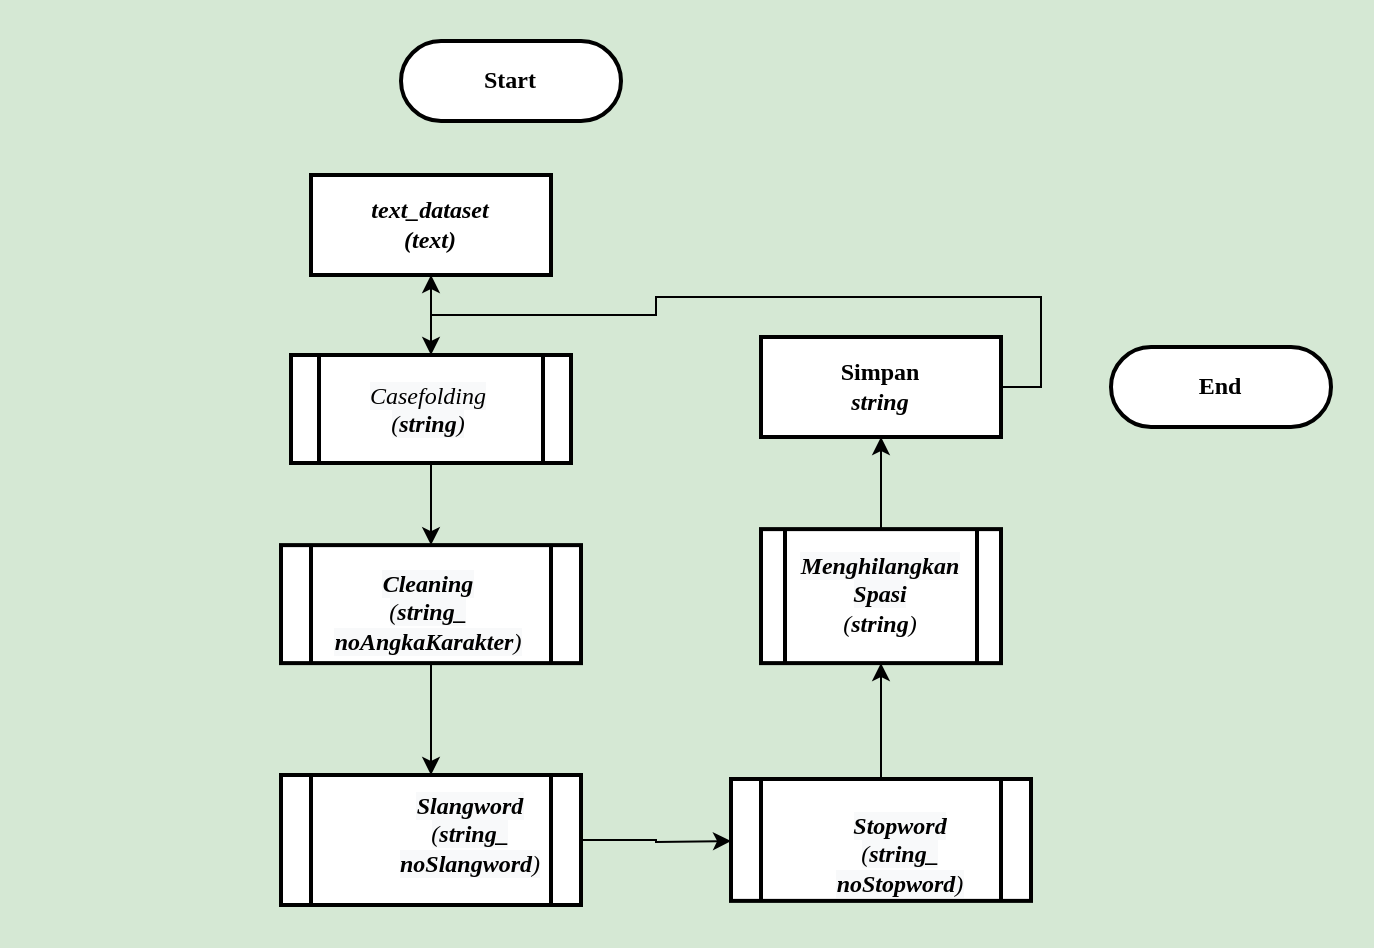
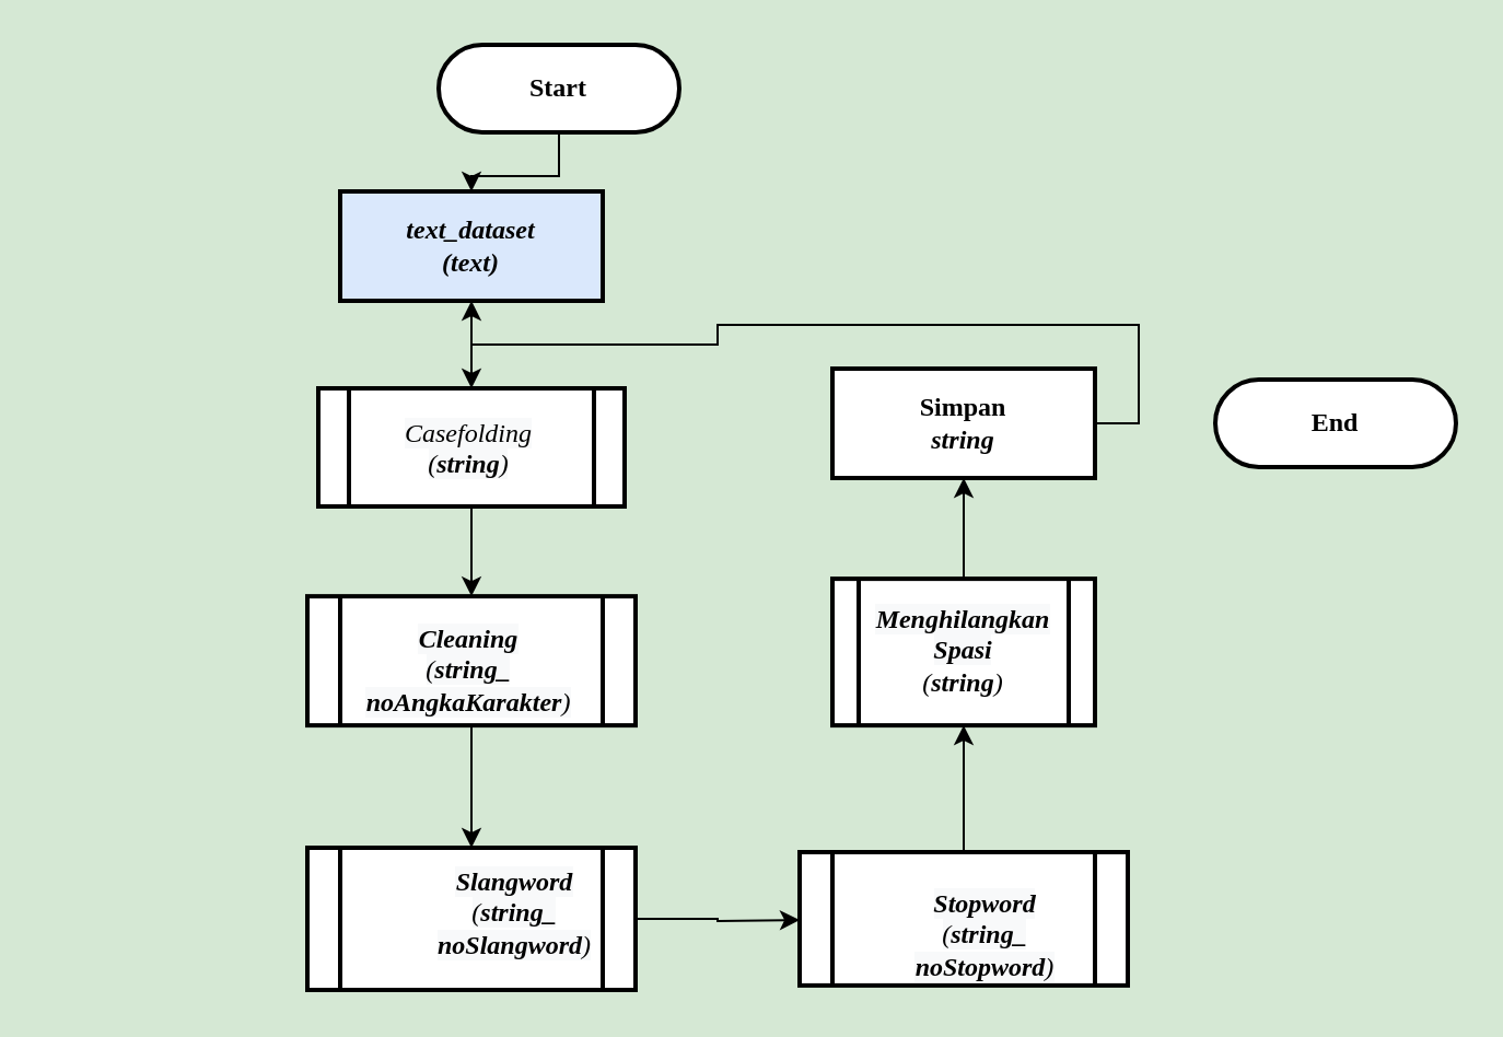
  <mxCell id="0" />
  <mxCell id="1" parent="0" />
  <mxCell id="2" style="edgeStyle=orthogonalEdgeStyle;rounded=0;orthogonalLoop=1;jettySize=auto;html=1;entryX=0.5;entryY=1;entryDx=0;entryDy=0;" parent="1" source="3" edge="1" target="19"><mxGeometry relative="1" as="geometry"><mxPoint x="621" y="144" as="targetPoint" /></mxGeometry></mxCell>
  <mxCell id="3" value="" style="verticalLabelPosition=bottom;verticalAlign=top;html=1;shape=process;whiteSpace=wrap;rounded=1;size=0.1;arcSize=0;strokeWidth=2;" parent="1" vertex="1"><mxGeometry x="380" y="264.06" width="120" height="67" as="geometry" /></mxCell>
  <mxCell id="4" style="edgeStyle=orthogonalEdgeStyle;rounded=0;orthogonalLoop=1;jettySize=auto;html=1;entryX=0.5;entryY=1;entryDx=0;entryDy=0;" parent="1" source="5" target="3" edge="1"><mxGeometry relative="1" as="geometry"><mxPoint x="520" y="43" as="targetPoint" /></mxGeometry></mxCell>
  <mxCell id="5" value="" style="verticalLabelPosition=bottom;verticalAlign=top;html=1;shape=process;whiteSpace=wrap;rounded=1;size=0.1;arcSize=0;strokeWidth=2;" parent="1" vertex="1"><mxGeometry x="365" y="389" width="150" height="60.94" as="geometry" /></mxCell>
  <mxCell id="6" style="edgeStyle=orthogonalEdgeStyle;rounded=0;orthogonalLoop=1;jettySize=auto;html=1;" parent="1" source="7" edge="1"><mxGeometry relative="1" as="geometry"><mxPoint x="365" y="420" as="targetPoint" /></mxGeometry></mxCell>
  <mxCell id="7" value="" style="verticalLabelPosition=bottom;verticalAlign=top;html=1;shape=process;whiteSpace=wrap;rounded=1;size=0.1;arcSize=0;strokeWidth=2;" parent="1" vertex="1"><mxGeometry x="140" y="387" width="150" height="65" as="geometry" /></mxCell>
  <mxCell id="8" style="edgeStyle=orthogonalEdgeStyle;rounded=0;orthogonalLoop=1;jettySize=auto;html=1;entryX=0.5;entryY=0;entryDx=0;entryDy=0;" parent="1" source="9" target="7" edge="1"><mxGeometry relative="1" as="geometry" /></mxCell>
  <mxCell id="9" value="" style="verticalLabelPosition=bottom;verticalAlign=top;html=1;shape=process;whiteSpace=wrap;rounded=1;size=0.1;arcSize=0;strokeWidth=2;" parent="1" vertex="1"><mxGeometry x="140" y="272.06" width="150" height="59" as="geometry" /></mxCell>
  <mxCell id="10" style="edgeStyle=orthogonalEdgeStyle;rounded=0;orthogonalLoop=1;jettySize=auto;html=1;entryX=0.5;entryY=0;entryDx=0;entryDy=0;" parent="1" source="11" target="9" edge="1"><mxGeometry relative="1" as="geometry" /></mxCell>
  <mxCell id="11" value="" style="verticalLabelPosition=bottom;verticalAlign=top;html=1;shape=process;whiteSpace=wrap;rounded=1;size=0.1;arcSize=0;strokeWidth=2;" parent="1" vertex="1"><mxGeometry x="145" y="177" width="140" height="54" as="geometry" /></mxCell>
  <mxCell id="12" style="edgeStyle=orthogonalEdgeStyle;rounded=0;orthogonalLoop=1;jettySize=auto;html=1;entryX=0.5;entryY=0;entryDx=0;entryDy=0;entryPerimeter=0;fontSize=12;" parent="1" edge="1"><mxGeometry relative="1" as="geometry"><mxPoint x="20" y="363" as="sourcePoint" /><Array as="points"><mxPoint x="20" y="403" /><mxPoint x="120" y="403" /><mxPoint x="120" y="63" /><mxPoint x="220" y="63" /></Array></mxGeometry></mxCell>
  <mxCell id="13" value="&lt;b&gt;&lt;font face=&quot;Times New Roman&quot;&gt;End&lt;/font&gt;&lt;/b&gt;" style="rounded=1;whiteSpace=wrap;html=1;absoluteArcSize=1;arcSize=140;strokeWidth=2;fontSize=12;" parent="1" vertex="1"><mxGeometry x="555" y="173" width="110" height="40" as="geometry" /></mxCell>
+ <mxCell id="14" style="edgeStyle=orthogonalEdgeStyle;rounded=0;orthogonalLoop=1;jettySize=auto;html=1;entryX=0.5;entryY=0;entryDx=0;entryDy=0;" parent="1" source="15" target="17" edge="1"><mxGeometry relative="1" as="geometry"><mxPoint x="154" y="34" as="targetPoint" /></mxGeometry></mxCell>
  <mxCell id="15" value="&lt;b style=&quot;font-size: 12px&quot;&gt;&lt;font face=&quot;Times New Roman&quot;&gt;Start&lt;/font&gt;&lt;/b&gt;" style="rounded=1;whiteSpace=wrap;html=1;absoluteArcSize=1;arcSize=140;strokeWidth=2;fontSize=12;" parent="1" vertex="1"><mxGeometry x="200" y="20" width="110" height="40" as="geometry" /></mxCell>
  <mxCell id="16" style="edgeStyle=orthogonalEdgeStyle;rounded=0;orthogonalLoop=1;jettySize=auto;html=1;" parent="1" source="17" edge="1"><mxGeometry relative="1" as="geometry"><mxPoint x="215" y="177" as="targetPoint" /></mxGeometry></mxCell>
- <mxCell id="17" value="&lt;b&gt;&lt;font face=&quot;Times New Roman&quot;&gt;&lt;i&gt;text_dataset&lt;br&gt;(text)&lt;/i&gt;&lt;br&gt;&lt;/font&gt;&lt;/b&gt;" style="rounded=1;whiteSpace=wrap;html=1;absoluteArcSize=1;arcSize=0;strokeWidth=2;fontSize=12;" parent="1" vertex="1"><mxGeometry x="155" y="87" width="120" height="50" as="geometry" /></mxCell>
+ <mxCell id="17" value="&lt;b&gt;&lt;font face=&quot;Times New Roman&quot;&gt;&lt;i&gt;text_dataset&lt;br&gt;(text)&lt;/i&gt;&lt;br&gt;&lt;/font&gt;&lt;/b&gt;" style="rounded=1;whiteSpace=wrap;html=1;absoluteArcSize=1;arcSize=0;strokeWidth=2;fontSize=12;fillColor=#dae8fc;" parent="1" vertex="1"><mxGeometry x="155" y="87" width="120" height="50" as="geometry" /></mxCell>
  <mxCell id="18" style="edgeStyle=orthogonalEdgeStyle;rounded=0;orthogonalLoop=1;jettySize=auto;html=1;exitX=1;exitY=0.5;exitDx=0;exitDy=0;" parent="1" source="19" target="17" edge="1"><mxGeometry relative="1" as="geometry"><mxPoint x="30" y="281.5" as="sourcePoint" /></mxGeometry></mxCell>
  <mxCell id="19" value="&lt;font face=&quot;Times New Roman&quot;&gt;Simpan&lt;br&gt;&lt;i&gt;string&lt;/i&gt;&lt;/font&gt;" style="rounded=1;whiteSpace=wrap;html=1;absoluteArcSize=1;arcSize=0;strokeWidth=2;fontSize=12;fontStyle=1" parent="1" vertex="1"><mxGeometry x="380" y="168" width="120" height="50" as="geometry" /></mxCell>
  <mxCell id="20" value="&lt;i style=&quot;text-indent: 0px ; background-color: rgb(248 , 249 , 250)&quot;&gt;&lt;font face=&quot;Times New Roman&quot;&gt;&lt;b style=&quot;color: rgb(0 , 0 , 0) ; font-size: 12px ; font-weight: 400 ; letter-spacing: normal ; text-transform: none ; word-spacing: 0px&quot;&gt;Casefolding&lt;/b&gt;&lt;br&gt;&lt;b style=&quot;color: rgb(0 , 0 , 0) ; font-size: 12px ; font-weight: 400 ; letter-spacing: normal ; text-transform: none ; word-spacing: 0px&quot;&gt;(&lt;/b&gt;&lt;span style=&quot;font-size: 12px&quot;&gt;&lt;b&gt;string&lt;/b&gt;&lt;/span&gt;&lt;b style=&quot;color: rgb(0 , 0 , 0) ; font-size: 12px ; font-weight: 400 ; letter-spacing: normal ; text-transform: none ; word-spacing: 0px&quot;&gt;)&lt;/b&gt;&lt;/font&gt;&lt;/i&gt;" style="text;whiteSpace=wrap;html=1;align=center;" parent="1" vertex="1"><mxGeometry x="169" y="184" width="90" height="40" as="geometry" /></mxCell>
  <mxCell id="21" value="&lt;font face=&quot;Times New Roman&quot;&gt;&lt;b style=&quot;color: rgb(0 , 0 , 0) ; font-size: 12px ; font-style: normal ; letter-spacing: normal ; text-indent: 0px ; text-transform: none ; word-spacing: 0px ; background-color: rgb(248 , 249 , 250)&quot;&gt;&lt;i&gt;Cleaning&lt;br&gt;&lt;/i&gt;&lt;/b&gt;&lt;i style=&quot;text-indent: 0px ; background-color: rgb(248 , 249 , 250)&quot;&gt;&lt;b style=&quot;color: rgb(0 , 0 , 0) ; font-size: 12px ; font-weight: 400 ; letter-spacing: normal ; text-transform: none ; word-spacing: 0px&quot;&gt;(&lt;/b&gt;&lt;span style=&quot;font-size: 12px&quot;&gt;&lt;b&gt;string_&lt;br&gt;noAngkaKarakter&lt;/b&gt;&lt;/span&gt;&lt;b style=&quot;color: rgb(0 , 0 , 0) ; font-size: 12px ; font-weight: 400 ; letter-spacing: normal ; text-transform: none ; word-spacing: 0px&quot;&gt;)&lt;/b&gt;&lt;/i&gt;&lt;/font&gt;" style="text;whiteSpace=wrap;html=1;align=center;" parent="1" vertex="1"><mxGeometry x="169" y="278.06" width="90" height="53" as="geometry" /></mxCell>
  <mxCell id="22" value="&lt;font face=&quot;Times New Roman&quot;&gt;&lt;b style=&quot;color: rgb(0 , 0 , 0) ; font-size: 12px ; font-style: normal ; letter-spacing: normal ; text-indent: 0px ; text-transform: none ; word-spacing: 0px ; background-color: rgb(248 , 249 , 250)&quot;&gt;&lt;i&gt;Slangword&lt;br&gt;&lt;/i&gt;&lt;/b&gt;&lt;i style=&quot;text-indent: 0px ; background-color: rgb(248 , 249 , 250)&quot;&gt;&lt;b style=&quot;color: rgb(0 , 0 , 0) ; font-size: 12px ; font-weight: 400 ; letter-spacing: normal ; text-transform: none ; word-spacing: 0px&quot;&gt;(&lt;/b&gt;&lt;span style=&quot;font-size: 12px&quot;&gt;&lt;b&gt;string_&lt;br&gt;noSlangword&lt;/b&gt;&lt;/span&gt;&lt;b style=&quot;color: rgb(0 , 0 , 0) ; font-size: 12px ; font-weight: 400 ; letter-spacing: normal ; text-transform: none ; word-spacing: 0px&quot;&gt;)&lt;/b&gt;&lt;/i&gt;&lt;/font&gt;" style="text;whiteSpace=wrap;html=1;align=center;" parent="1" vertex="1"><mxGeometry x="190" y="389" width="90" height="40" as="geometry" /></mxCell>
  <mxCell id="23" value="&lt;font face=&quot;Times New Roman&quot;&gt;&lt;b style=&quot;color: rgb(0 , 0 , 0) ; font-size: 12px ; font-style: normal ; letter-spacing: normal ; text-indent: 0px ; text-transform: none ; word-spacing: 0px ; background-color: rgb(248 , 249 , 250)&quot;&gt;&lt;i&gt;Menghilangkan&lt;br&gt;Spasi&lt;br&gt;&lt;/i&gt;&lt;/b&gt;&lt;i&gt;(&lt;b&gt;string&lt;/b&gt;)&lt;/i&gt;&lt;/font&gt;" style="text;whiteSpace=wrap;html=1;align=center;" parent="1" vertex="1"><mxGeometry x="395" y="269.06" width="90" height="40" as="geometry" /></mxCell>
  <mxCell id="24" value="&lt;font face=&quot;Times New Roman&quot;&gt;&lt;b style=&quot;color: rgb(0 , 0 , 0) ; font-size: 12px ; font-style: normal ; letter-spacing: normal ; text-indent: 0px ; text-transform: none ; word-spacing: 0px ; background-color: rgb(248 , 249 , 250)&quot;&gt;&lt;i&gt;Stopword&lt;br&gt;&lt;/i&gt;&lt;/b&gt;&lt;i style=&quot;text-indent: 0px ; background-color: rgb(248 , 249 , 250)&quot;&gt;&lt;b style=&quot;color: rgb(0 , 0 , 0) ; font-size: 12px ; font-weight: 400 ; letter-spacing: normal ; text-transform: none ; word-spacing: 0px&quot;&gt;(&lt;/b&gt;&lt;span style=&quot;font-size: 12px&quot;&gt;&lt;b&gt;string_&lt;br&gt;noStopword&lt;/b&gt;&lt;/span&gt;&lt;b style=&quot;color: rgb(0 , 0 , 0) ; font-size: 12px ; font-weight: 400 ; letter-spacing: normal ; text-transform: none ; word-spacing: 0px&quot;&gt;)&lt;/b&gt;&lt;/i&gt;&lt;/font&gt;" style="text;whiteSpace=wrap;html=1;align=center;" parent="1" vertex="1"><mxGeometry x="405" y="399" width="90" height="40" as="geometry" /></mxCell>
